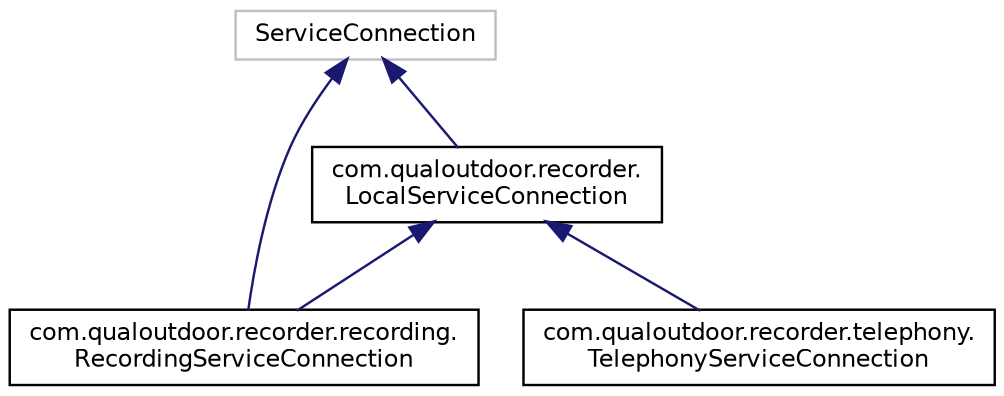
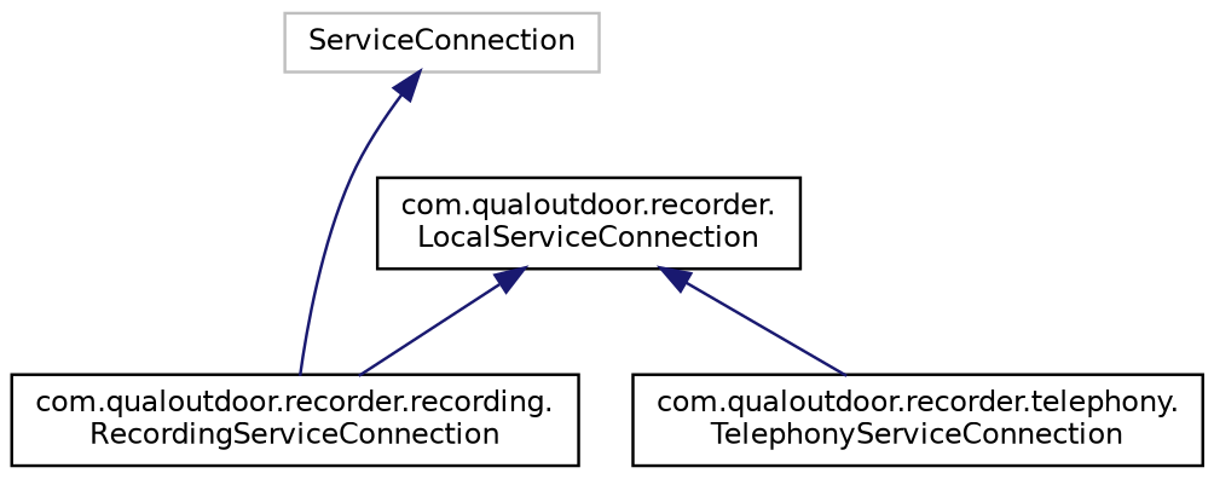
  digraph {
    rankdir=TB
    node [color=black fillcolor=white fontname=Helvetica fontsize=10 shape=record style=filled]
    edge [color=midnightblue dir=back fontname=Helvetica fontsize=10 labelfontname=Helvetica labelfontsize=10 style=solid]
    n1 [color=grey75 height=0.2 label=ServiceConnection width=0.4]
    n2 [height=0.2 label="com.qualoutdoor.recorder.\lLocalServiceConnection" width=0.4]
    n3 [height=0.2 label="com.qualoutdoor.recorder.recording.\lRecordingServiceConnection" width=0.4]
    n4 [height=0.2 label="com.qualoutdoor.recorder.telephony.\lTelephonyServiceConnection" width=0.4]
-   n1 -> n2
    n1 -> n3
    n2 -> n3
    n2 -> n4
  }
